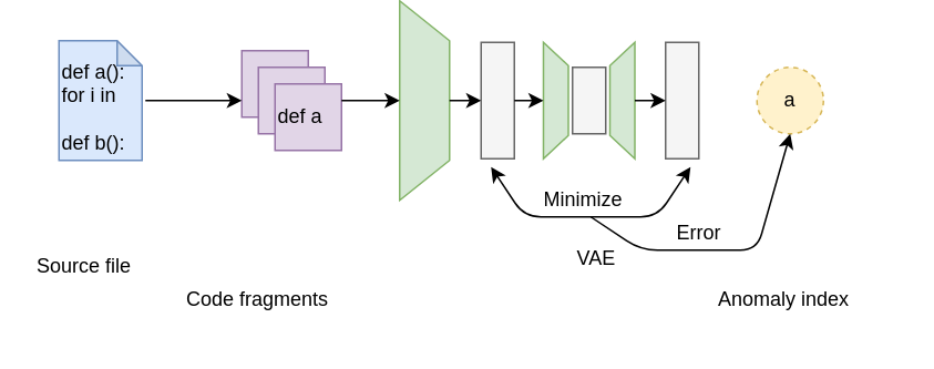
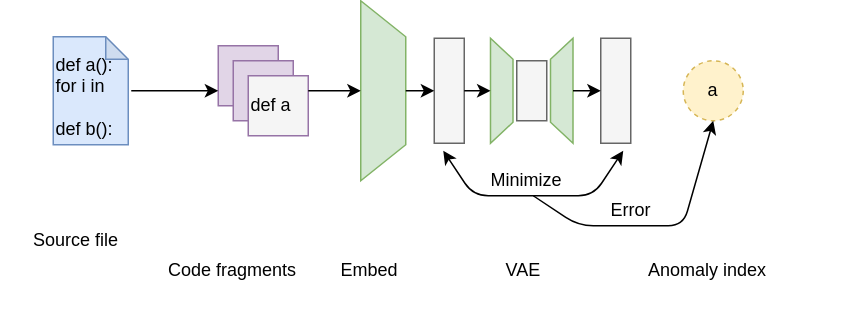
  <mxCell id="0" />
  <mxCell id="1" parent="0" />
  <mxCell id="2" value="" style="shape=note;whiteSpace=wrap;html=1;backgroundOutline=1;darkOpacity=0.05;fillColor=#dae8fc;strokeColor=#6c8ebf;size=15;" vertex="1" parent="1"><mxGeometry x="35" y="20" width="50" height="72" as="geometry" /></mxCell>
  <mxCell id="3" value="" style="whiteSpace=wrap;html=1;aspect=fixed;fillColor=#e1d5e7;strokeColor=#9673a6;" vertex="1" parent="1"><mxGeometry x="145" y="26" width="40" height="40" as="geometry" /></mxCell>
  <mxCell id="4" value="" style="whiteSpace=wrap;html=1;aspect=fixed;fillColor=#e1d5e7;strokeColor=#9673a6;" vertex="1" parent="1"><mxGeometry x="155" y="36" width="40" height="40" as="geometry" /></mxCell>
- <mxCell id="5" value="&lt;div&gt;def a&lt;/div&gt;" style="whiteSpace=wrap;html=1;aspect=fixed;fillColor=#e1d5e7;strokeColor=#9673a6;align=left;" vertex="1" parent="1"><mxGeometry x="165" y="46" width="40" height="40" as="geometry" /></mxCell>
+ <mxCell id="5" value="&lt;div&gt;def a&lt;/div&gt;" style="whiteSpace=wrap;html=1;aspect=fixed;fillColor=#f5f5f5;strokeColor=#9673a6;align=left;" vertex="1" parent="1"><mxGeometry x="165" y="46" width="40" height="40" as="geometry" /></mxCell>
  <mxCell id="6" value="" style="shape=trapezoid;perimeter=trapezoidPerimeter;whiteSpace=wrap;html=1;rotation=90;fillColor=#d5e8d4;strokeColor=#82b366;" vertex="1" parent="1"><mxGeometry x="195" y="41" width="120" height="30" as="geometry" /></mxCell>
  <mxCell id="7" value="" style="rounded=0;whiteSpace=wrap;html=1;rotation=90;fillColor=#f5f5f5;strokeColor=#666666;fontColor=#333333;" vertex="1" parent="1"><mxGeometry x="264" y="46" width="70" height="20" as="geometry" /></mxCell>
  <mxCell id="8" value="" style="shape=trapezoid;perimeter=trapezoidPerimeter;whiteSpace=wrap;html=1;rotation=90;fillColor=#d5e8d4;strokeColor=#82b366;" vertex="1" parent="1"><mxGeometry x="299" y="48.5" width="70" height="15" as="geometry" /></mxCell>
  <mxCell id="9" value="" style="rounded=0;whiteSpace=wrap;html=1;rotation=90;fillColor=#f5f5f5;strokeColor=#666666;fontColor=#333333;" vertex="1" parent="1"><mxGeometry x="334" y="46" width="40" height="20" as="geometry" /></mxCell>
  <mxCell id="10" value="" style="shape=trapezoid;perimeter=trapezoidPerimeter;whiteSpace=wrap;html=1;rotation=-90;fillColor=#d5e8d4;strokeColor=#82b366;" vertex="1" parent="1"><mxGeometry x="339" y="48.5" width="70" height="15" as="geometry" /></mxCell>
  <mxCell id="11" value="" style="rounded=0;whiteSpace=wrap;html=1;rotation=90;fillColor=#f5f5f5;strokeColor=#666666;fontColor=#333333;" vertex="1" parent="1"><mxGeometry x="375" y="46" width="70" height="20" as="geometry" /></mxCell>
  <mxCell id="12" value="" style="endArrow=classic;startArrow=classic;html=1;" edge="1" parent="1"><mxGeometry width="50" height="50" relative="1" as="geometry"><mxPoint x="415" y="96" as="sourcePoint" /><mxPoint x="295" y="96" as="targetPoint" /><Array as="points"><mxPoint x="395" y="126" /><mxPoint x="355" y="126" /><mxPoint x="315" y="126" /></Array></mxGeometry></mxCell>
  <mxCell id="13" value="a" style="ellipse;whiteSpace=wrap;html=1;aspect=fixed;fillColor=#fff2cc;strokeColor=#d6b656;dashed=1;" vertex="1" parent="1"><mxGeometry x="455" y="36" width="40" height="40" as="geometry" /></mxCell>
  <mxCell id="14" value="" style="endArrow=classic;html=1;entryX=0.5;entryY=1;entryDx=0;entryDy=0;" edge="1" parent="1" target="13"><mxGeometry width="50" height="50" relative="1" as="geometry"><mxPoint x="355" y="126" as="sourcePoint" /><mxPoint x="75" y="156" as="targetPoint" /><Array as="points"><mxPoint x="385" y="146" /><mxPoint x="405" y="146" /><mxPoint x="455" y="146" /></Array></mxGeometry></mxCell>
  <mxCell id="15" value="" style="endArrow=classic;html=1;entryX=0;entryY=0.75;entryDx=0;entryDy=0;" edge="1" parent="1" target="3"><mxGeometry width="50" height="50" relative="1" as="geometry"><mxPoint x="87" y="56" as="sourcePoint" /><mxPoint x="85" y="176" as="targetPoint" /></mxGeometry></mxCell>
  <mxCell id="16" value="" style="endArrow=classic;html=1;entryX=0.5;entryY=1;entryDx=0;entryDy=0;exitX=1;exitY=0.25;exitDx=0;exitDy=0;" edge="1" parent="1" source="5" target="6"><mxGeometry width="50" height="50" relative="1" as="geometry"><mxPoint x="35" y="226" as="sourcePoint" /><mxPoint x="85" y="176" as="targetPoint" /></mxGeometry></mxCell>
  <mxCell id="17" value="" style="endArrow=classic;html=1;entryX=0.5;entryY=1;entryDx=0;entryDy=0;exitX=0.5;exitY=0;exitDx=0;exitDy=0;" edge="1" parent="1" source="6" target="7"><mxGeometry width="50" height="50" relative="1" as="geometry"><mxPoint x="35" y="226" as="sourcePoint" /><mxPoint x="85" y="176" as="targetPoint" /></mxGeometry></mxCell>
  <mxCell id="18" value="" style="endArrow=classic;html=1;entryX=0.5;entryY=1;entryDx=0;entryDy=0;" edge="1" parent="1" source="7" target="8"><mxGeometry width="50" height="50" relative="1" as="geometry"><mxPoint x="35" y="226" as="sourcePoint" /><mxPoint x="85" y="176" as="targetPoint" /></mxGeometry></mxCell>
  <mxCell id="19" value="" style="endArrow=classic;html=1;entryX=0.5;entryY=1;entryDx=0;entryDy=0;exitX=0.5;exitY=1;exitDx=0;exitDy=0;" edge="1" parent="1" source="10" target="11"><mxGeometry width="50" height="50" relative="1" as="geometry"><mxPoint x="35" y="226" as="sourcePoint" /><mxPoint x="85" y="176" as="targetPoint" /></mxGeometry></mxCell>
  <mxCell id="20" value="&lt;div align=&quot;left&quot;&gt;def a():&lt;/div&gt;&lt;div&gt;for i in &lt;br&gt;&lt;/div&gt;&lt;div&gt;&lt;br&gt;&lt;/div&gt;&lt;div&gt;def b():&lt;/div&gt;&lt;div&gt;&lt;br&gt;&lt;/div&gt;" style="text;html=1;strokeColor=none;fillColor=none;align=left;verticalAlign=middle;whiteSpace=wrap;rounded=0;" vertex="1" parent="1"><mxGeometry x="35" y="37" width="50" height="60" as="geometry" /></mxCell>
  <mxCell id="21" value="Minimize" style="text;html=1;resizable=0;points=[];autosize=1;align=left;verticalAlign=top;spacingTop=-4;" vertex="1" parent="1"><mxGeometry x="325" y="106" width="70" height="20" as="geometry" /></mxCell>
  <mxCell id="22" value="&lt;div&gt;Error&lt;/div&gt;&lt;div&gt;&lt;br&gt;&lt;/div&gt;" style="text;html=1;resizable=0;points=[];autosize=1;align=left;verticalAlign=top;spacingTop=-4;" vertex="1" parent="1"><mxGeometry x="405" y="126" width="50" height="30" as="geometry" /></mxCell>
  <mxCell id="23" value="Code fragments" style="text;html=1;resizable=0;points=[];autosize=1;align=left;verticalAlign=top;spacingTop=-4;" vertex="1" parent="1"><mxGeometry x="110" y="166" width="110" height="20" as="geometry" /></mxCell>
  <mxCell id="24" value="Source file" style="text;html=1;resizable=0;points=[];autosize=1;align=left;verticalAlign=top;spacingTop=-4;" vertex="1" parent="1"><mxGeometry x="20" y="146" width="80" height="20" as="geometry" /></mxCell>
- <mxCell id="26" value="&lt;div&gt;VAE&lt;/div&gt;&lt;div&gt;&lt;br&gt;&lt;/div&gt;" style="text;html=1;resizable=0;points=[];autosize=1;align=left;verticalAlign=top;spacingTop=-4;" vertex="1" parent="1"><mxGeometry x="345" y="141" width="40" height="30" as="geometry" /></mxCell>
+ <mxCell id="25" value="&lt;div&gt;Embed&lt;/div&gt;&lt;div&gt;&lt;br&gt;&lt;/div&gt;" style="text;html=1;resizable=0;points=[];autosize=1;align=left;verticalAlign=top;spacingTop=-4;" vertex="1" parent="1"><mxGeometry x="225" y="166" width="60" height="30" as="geometry" /></mxCell>
+ <mxCell id="26" value="&lt;div&gt;VAE&lt;/div&gt;&lt;div&gt;&lt;br&gt;&lt;/div&gt;" style="text;html=1;resizable=0;points=[];autosize=1;align=left;verticalAlign=top;spacingTop=-4;" vertex="1" parent="1"><mxGeometry x="335" y="166" width="40" height="30" as="geometry" /></mxCell>
  <mxCell id="27" value="&lt;div&gt;Anomaly index&lt;/div&gt;&lt;div&gt;&lt;br&gt;&lt;/div&gt;" style="text;html=1;resizable=0;points=[];autosize=1;align=left;verticalAlign=top;spacingTop=-4;" vertex="1" parent="1"><mxGeometry x="430" y="166" width="110" height="30" as="geometry" /></mxCell>
